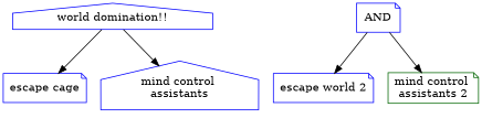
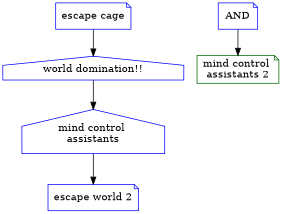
  digraph {
    node [color=blue shape=note]
    "world domination!!" [shape=house]
    "escape cage"
    "mind control \nassistants" [shape=house]
    n4 [label="escape world 2"]
    AND
    "mind control \nassistants 2" [color=darkgreen]
-   "world domination!!" -> "escape cage"
+   "escape cage" -> "world domination!!"
    "world domination!!" -> "mind control \nassistants"
-   AND -> n4
+   "mind control \nassistants" -> n4
    AND -> "mind control \nassistants 2"
  }
